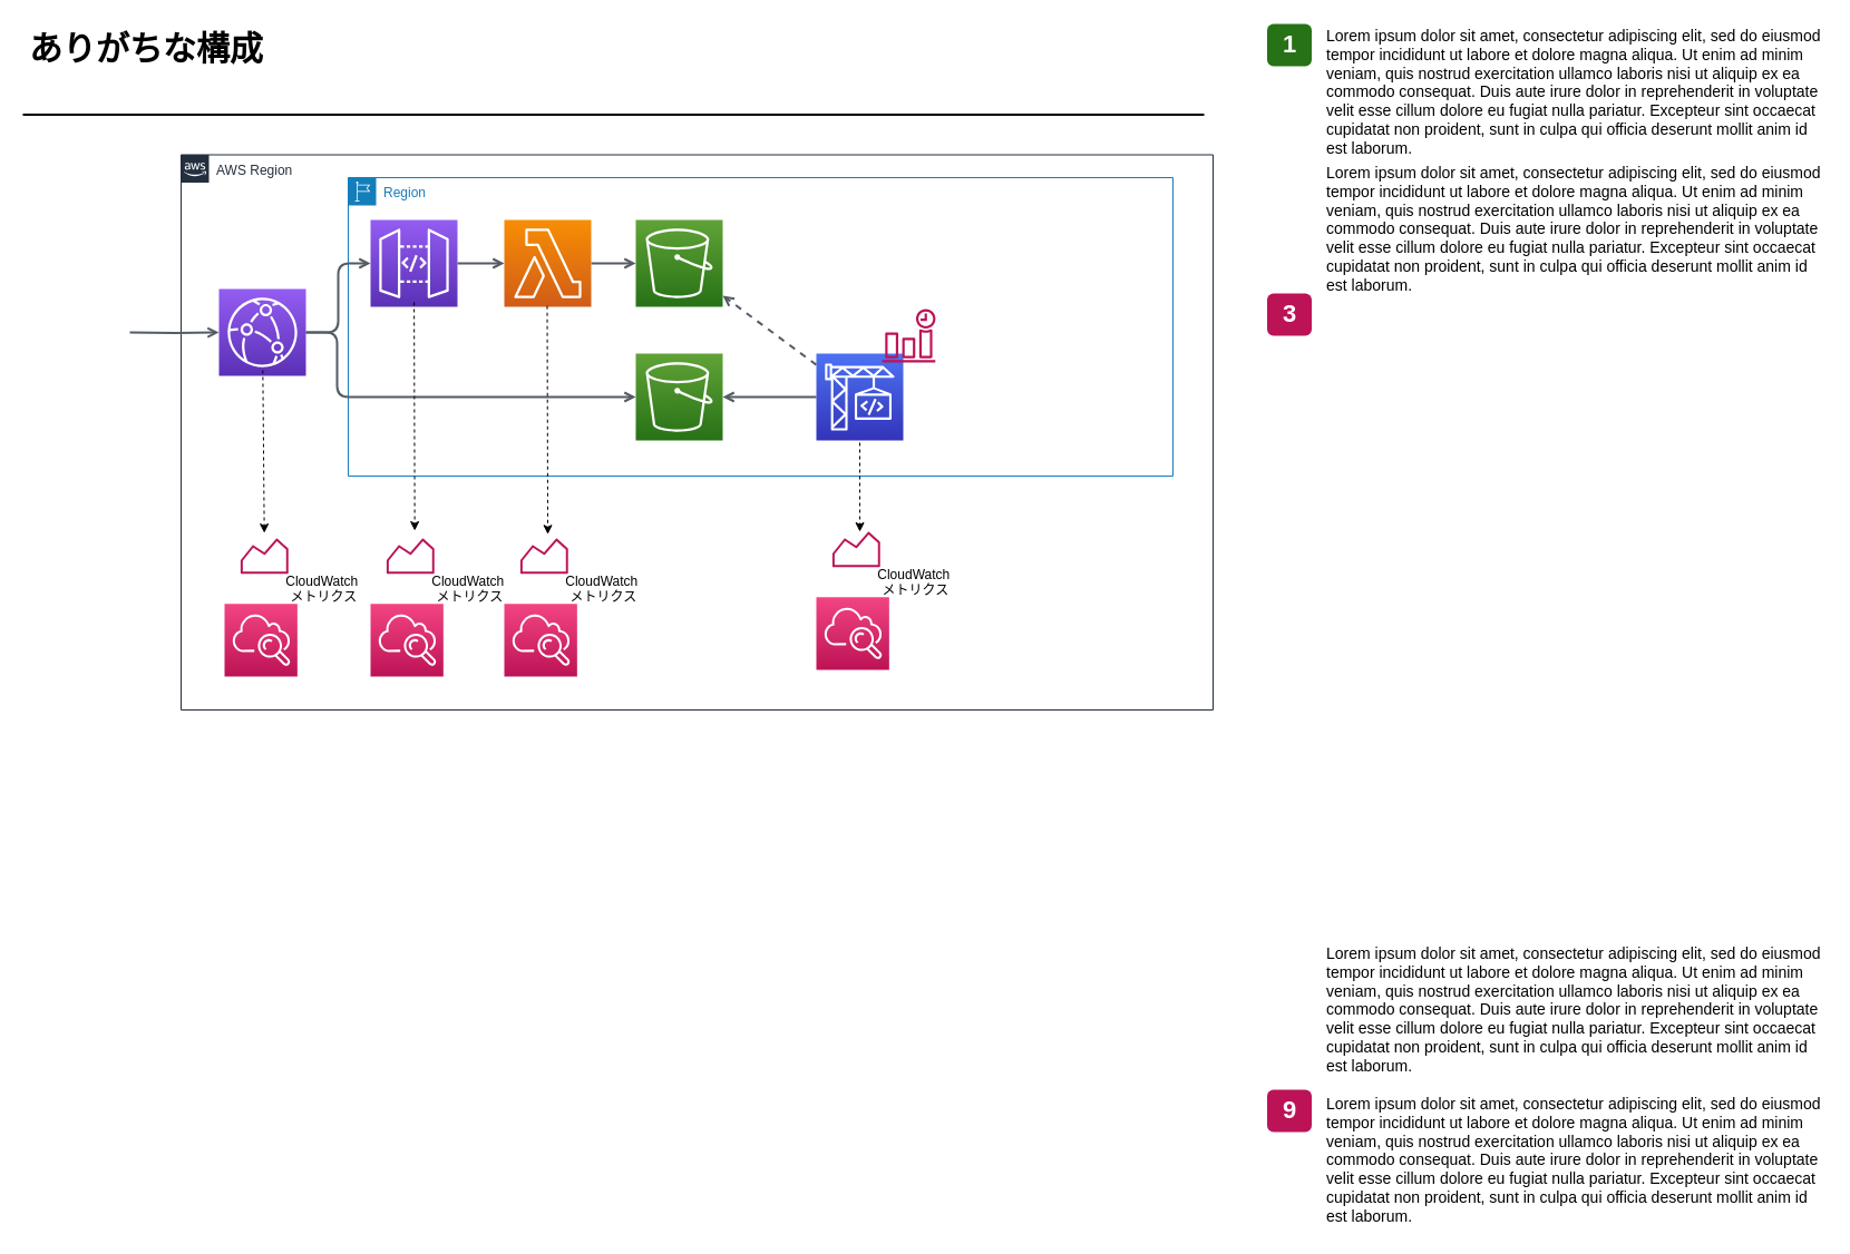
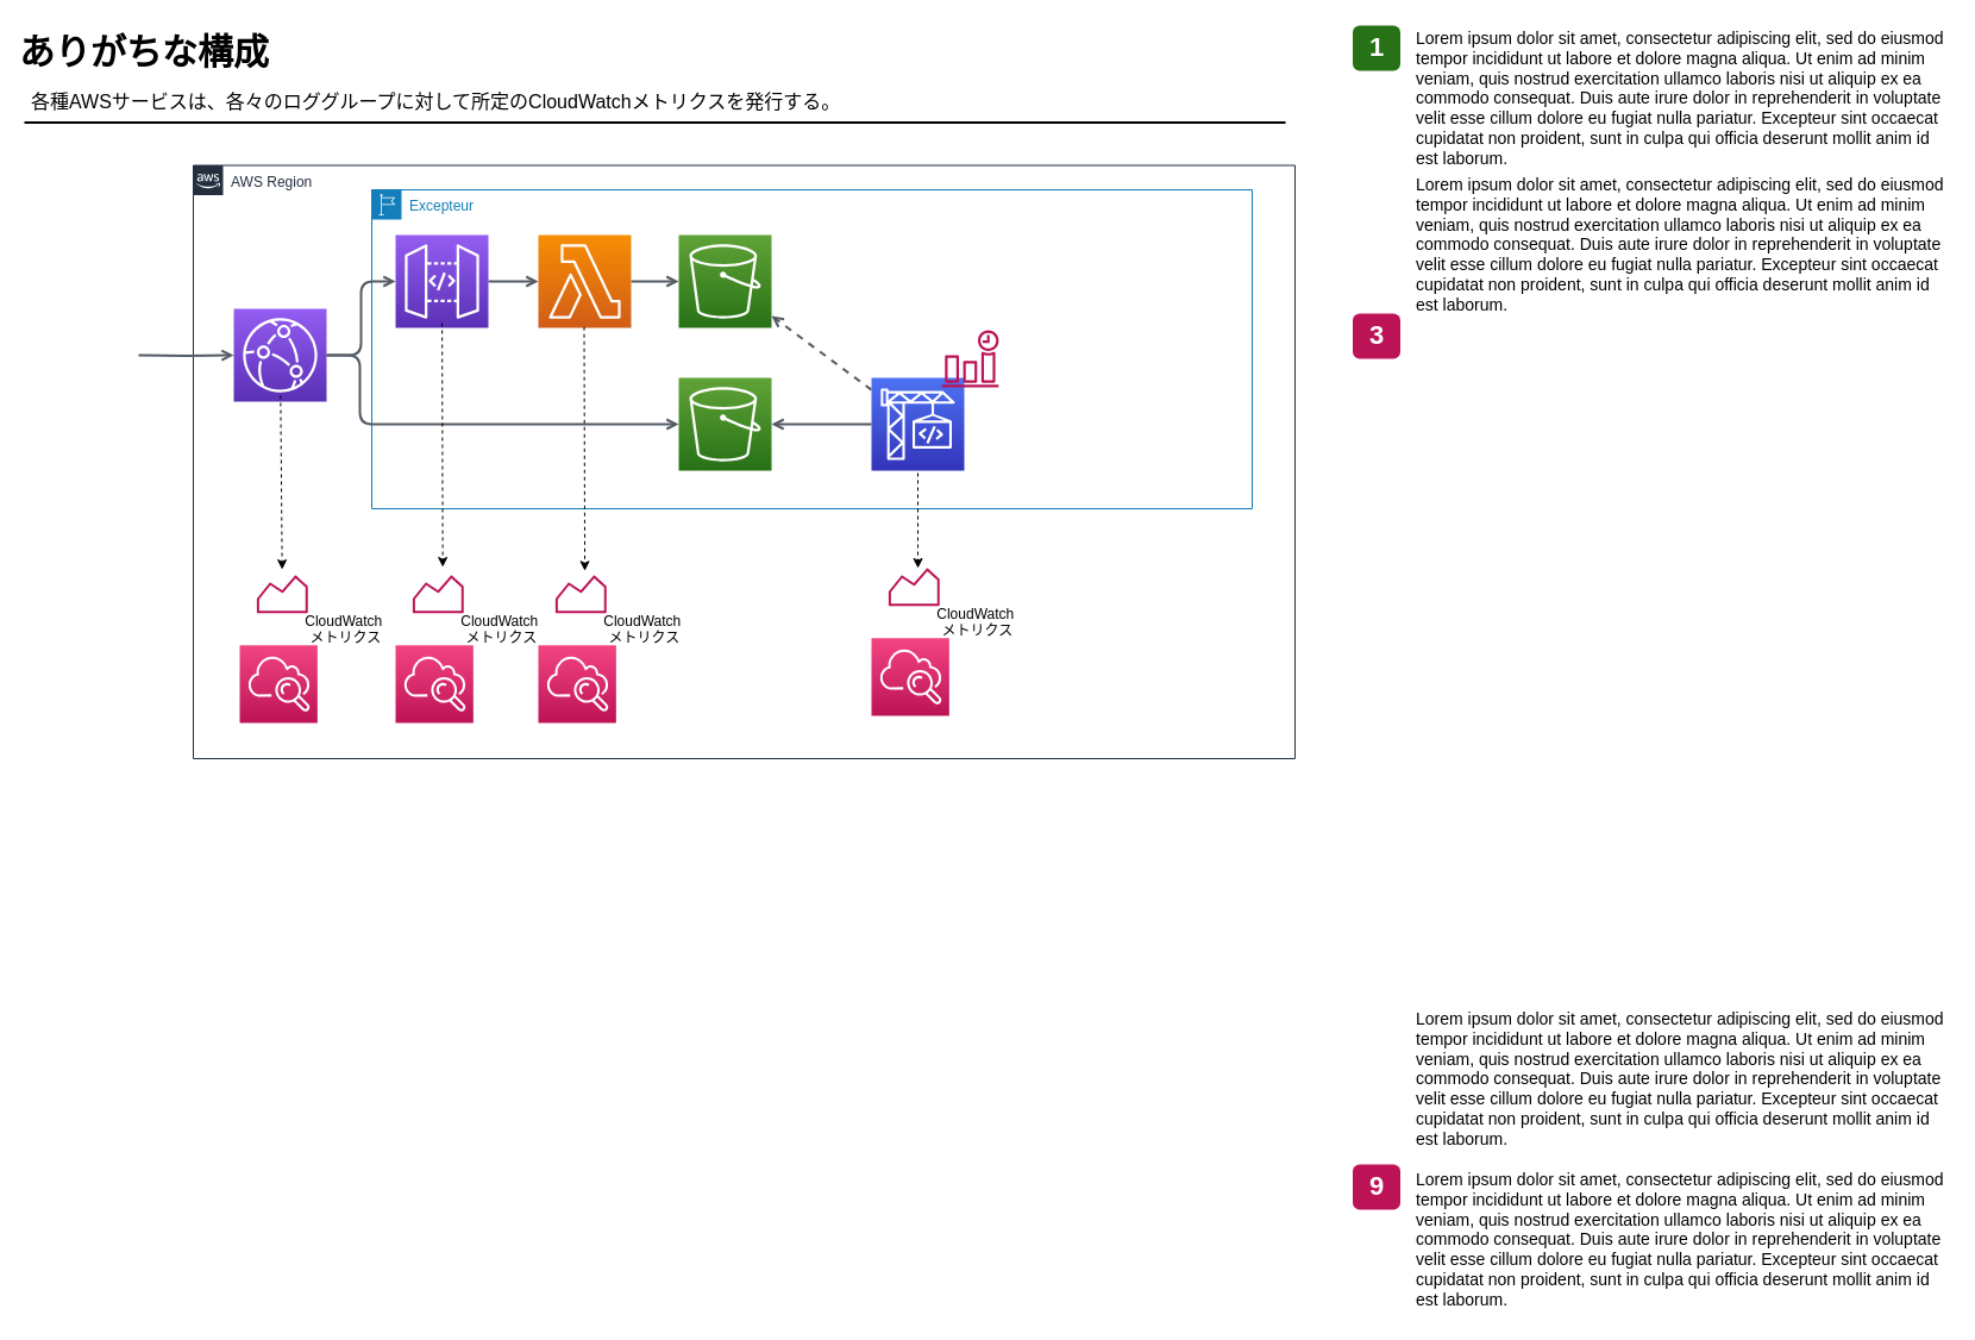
  <mxCell id="0" />
  <mxCell id="1" parent="0" />
  <mxCell id="2" value="AWS Region" style="points=[[0,0],[0.25,0],[0.5,0],[0.75,0],[1,0],[1,0.25],[1,0.5],[1,0.75],[1,1],[0.75,1],[0.5,1],[0.25,1],[0,1],[0,0.75],[0,0.5],[0,0.25]];outlineConnect=0;gradientColor=none;html=1;whiteSpace=wrap;fontSize=12;fontStyle=0;shape=mxgraph.aws4.group;grIcon=mxgraph.aws4.group_aws_cloud_alt;strokeColor=#232F3E;fillColor=none;verticalAlign=top;align=left;spacingLeft=30;fontColor=#232F3E;dashed=0;" parent="1" vertex="1"><mxGeometry x="162" y="138.5" width="926" height="498.5" as="geometry" /></mxCell>
- <mxCell id="3" value="Region" style="points=[[0,0],[0.25,0],[0.5,0],[0.75,0],[1,0],[1,0.25],[1,0.5],[1,0.75],[1,1],[0.75,1],[0.5,1],[0.25,1],[0,1],[0,0.75],[0,0.5],[0,0.25]];outlineConnect=0;gradientColor=none;html=1;whiteSpace=wrap;fontSize=12;fontStyle=0;shape=mxgraph.aws4.group;grIcon=mxgraph.aws4.group_region;strokeColor=#147EBA;fillColor=none;verticalAlign=top;align=left;spacingLeft=30;fontColor=#147EBA;dashed=0;" vertex="1" parent="1"><mxGeometry x="312" y="159" width="740" height="268" as="geometry" /></mxCell>
+ <mxCell id="3" value="Excepteur" style="points=[[0,0],[0.25,0],[0.5,0],[0.75,0],[1,0],[1,0.25],[1,0.5],[1,0.75],[1,1],[0.75,1],[0.5,1],[0.25,1],[0,1],[0,0.75],[0,0.5],[0,0.25]];outlineConnect=0;gradientColor=none;html=1;whiteSpace=wrap;fontSize=12;fontStyle=0;shape=mxgraph.aws4.group;grIcon=mxgraph.aws4.group_region;strokeColor=#147EBA;fillColor=none;verticalAlign=top;align=left;spacingLeft=30;fontColor=#147EBA;dashed=0;" vertex="1" parent="1"><mxGeometry x="312" y="159" width="740" height="268" as="geometry" /></mxCell>
  <mxCell id="4" style="edgeStyle=orthogonalEdgeStyle;rounded=0;orthogonalLoop=1;jettySize=auto;html=1;endArrow=open;endFill=0;strokeWidth=2;strokeColor=#545B64;startArrow=none;" parent="1" target="21" edge="1"><mxGeometry relative="1" as="geometry"><mxPoint x="116" y="298" as="sourcePoint" /><mxPoint x="212" y="324" as="targetPoint" /></mxGeometry></mxCell>
  <mxCell id="5" style="rounded=1;orthogonalLoop=1;jettySize=auto;html=1;endArrow=open;endFill=0;strokeWidth=2;strokeColor=#545B64;startArrow=none;edgeStyle=elbowEdgeStyle;" parent="1" source="21" target="20" edge="1"><mxGeometry relative="1" as="geometry"><mxPoint x="292" y="262" as="sourcePoint" /><mxPoint x="372" y="262" as="targetPoint" /></mxGeometry></mxCell>
  <mxCell id="6" style="edgeStyle=orthogonalEdgeStyle;rounded=0;orthogonalLoop=1;jettySize=auto;html=1;endArrow=open;endFill=0;strokeWidth=2;strokeColor=#545B64;startArrow=none;" parent="1" source="20" target="22" edge="1"><mxGeometry relative="1" as="geometry"><Array as="points"><mxPoint x="491" y="262" /></Array><mxPoint x="422" y="27" as="sourcePoint" /><mxPoint x="452" y="236" as="targetPoint" /></mxGeometry></mxCell>
  <mxCell id="7" value="" style="edgeStyle=orthogonalEdgeStyle;rounded=0;orthogonalLoop=1;jettySize=auto;html=1;endArrow=open;endFill=0;strokeWidth=2;strokeColor=#545B64;startArrow=none;" parent="1" source="22" target="19" edge="1"><mxGeometry relative="1" as="geometry"><mxPoint x="771" y="276" as="targetPoint" /><mxPoint x="530" y="236" as="sourcePoint" /></mxGeometry></mxCell>
  <mxCell id="8" style="edgeStyle=orthogonalEdgeStyle;rounded=0;orthogonalLoop=1;jettySize=auto;html=1;endArrow=open;endFill=0;strokeWidth=2;strokeColor=#545B64;startArrow=none;" parent="1" source="24" edge="1" target="25"><mxGeometry relative="1" as="geometry"><mxPoint x="860" y="235.5" as="targetPoint" /><mxPoint x="802" y="235.5" as="sourcePoint" /><Array as="points"><mxPoint x="771" y="346" /></Array></mxGeometry></mxCell>
- <mxCell id="9" value="ありがちな構成" style="text;html=1;resizable=0;points=[];autosize=1;align=left;verticalAlign=top;spacingTop=-4;fontSize=30;fontStyle=1" parent="1" vertex="1"><mxGeometry x="24" y="22.5" width="230" height="40" as="geometry" /></mxCell>
+ <mxCell id="9" value="ありがちな構成" style="text;html=1;resizable=0;points=[];autosize=1;align=left;verticalAlign=top;spacingTop=-4;fontSize=30;fontStyle=1" parent="1" vertex="1"><mxGeometry x="14" y="22.5" width="230" height="40" as="geometry" /></mxCell>
+ <mxCell id="10" value="各種AWSサービスは、各々のロググループに対して所定のCloudWatchメトリクスを発行する。" style="text;html=1;resizable=0;points=[];autosize=1;align=left;verticalAlign=top;spacingTop=-4;fontSize=16" parent="1" vertex="1"><mxGeometry x="24" y="72.5" width="690" height="20" as="geometry" /></mxCell>
  <mxCell id="11" value="" style="line;strokeWidth=2;html=1;fontSize=14;" parent="1" vertex="1"><mxGeometry x="20" y="97.5" width="1060" height="10" as="geometry" /></mxCell>
  <mxCell id="12" value="1" style="rounded=1;whiteSpace=wrap;html=1;fillColor=#277116;strokeColor=none;fontColor=#FFFFFF;fontStyle=1;fontSize=22;labelBackgroundColor=none;" parent="1" vertex="1"><mxGeometry x="1136.5" y="21" width="40" height="38" as="geometry" /></mxCell>
  <mxCell id="13" value="3" style="rounded=1;whiteSpace=wrap;html=1;fillColor=#bc1356;strokeColor=none;fontColor=#FFFFFF;fontStyle=1;fontSize=22;labelBackgroundColor=none;" parent="1" vertex="1"><mxGeometry x="1136.5" y="263" width="40" height="38" as="geometry" /></mxCell>
  <mxCell id="14" value="&lt;span&gt;Lorem ipsum dolor sit amet, consectetur adipiscing elit, sed do eiusmod tempor incididunt ut labore et dolore magna aliqua. Ut enim ad minim veniam, quis nostrud exercitation ullamco laboris nisi ut aliquip ex ea commodo consequat. Duis aute irure dolor in reprehenderit in voluptate velit esse cillum dolore eu fugiat nulla pariatur. Excepteur sint occaecat cupidatat non proident, sunt in culpa qui officia deserunt mollit anim id est laborum.&lt;/span&gt;&lt;br&gt;" style="text;html=1;align=left;verticalAlign=top;spacingTop=-4;fontSize=14;labelBackgroundColor=none;whiteSpace=wrap;" parent="1" vertex="1"><mxGeometry x="1188" y="20.5" width="449" height="118" as="geometry" /></mxCell>
  <mxCell id="15" value="&lt;span&gt;Lorem ipsum dolor sit amet, consectetur adipiscing elit, sed do eiusmod tempor incididunt ut labore et dolore magna aliqua. Ut enim ad minim veniam, quis nostrud exercitation ullamco laboris nisi ut aliquip ex ea commodo consequat. Duis aute irure dolor in reprehenderit in voluptate velit esse cillum dolore eu fugiat nulla pariatur. Excepteur sint occaecat cupidatat non proident, sunt in culpa qui officia deserunt mollit anim id est laborum.&lt;/span&gt;&lt;br&gt;" style="text;html=1;align=left;verticalAlign=top;spacingTop=-4;fontSize=14;labelBackgroundColor=none;whiteSpace=wrap;" parent="1" vertex="1"><mxGeometry x="1187.5" y="143.5" width="450" height="115" as="geometry" /></mxCell>
  <mxCell id="16" value="&lt;span&gt;Lorem ipsum dolor sit amet, consectetur adipiscing elit, sed do eiusmod tempor incididunt ut labore et dolore magna aliqua. Ut enim ad minim veniam, quis nostrud exercitation ullamco laboris nisi ut aliquip ex ea commodo consequat. Duis aute irure dolor in reprehenderit in voluptate velit esse cillum dolore eu fugiat nulla pariatur. Excepteur sint occaecat cupidatat non proident, sunt in culpa qui officia deserunt mollit anim id est laborum.&lt;/span&gt;&lt;br&gt;" style="text;html=1;align=left;verticalAlign=top;spacingTop=-4;fontSize=14;labelBackgroundColor=none;whiteSpace=wrap;" parent="1" vertex="1"><mxGeometry x="1188" y="844.5" width="449" height="124" as="geometry" /></mxCell>
  <mxCell id="17" value="9" style="rounded=1;whiteSpace=wrap;html=1;fillColor=#bc1356;strokeColor=none;fontColor=#FFFFFF;fontStyle=1;fontSize=22;labelBackgroundColor=none;" parent="1" vertex="1"><mxGeometry x="1136.5" y="978" width="40" height="38" as="geometry" /></mxCell>
  <mxCell id="18" value="&lt;span&gt;Lorem ipsum dolor sit amet, consectetur adipiscing elit, sed do eiusmod tempor incididunt ut labore et dolore magna aliqua. Ut enim ad minim veniam, quis nostrud exercitation ullamco laboris nisi ut aliquip ex ea commodo consequat. Duis aute irure dolor in reprehenderit in voluptate velit esse cillum dolore eu fugiat nulla pariatur. Excepteur sint occaecat cupidatat non proident, sunt in culpa qui officia deserunt mollit anim id est laborum.&lt;/span&gt;&lt;br&gt;" style="text;html=1;align=left;verticalAlign=top;spacingTop=-4;fontSize=14;labelBackgroundColor=none;whiteSpace=wrap;" parent="1" vertex="1"><mxGeometry x="1188" y="979.5" width="449" height="124" as="geometry" /></mxCell>
  <mxCell id="19" value="" style="outlineConnect=0;fontColor=#232F3E;gradientColor=#60A337;gradientDirection=north;fillColor=#277116;strokeColor=#ffffff;dashed=0;verticalLabelPosition=bottom;verticalAlign=top;align=center;html=1;fontSize=12;fontStyle=0;aspect=fixed;shape=mxgraph.aws4.resourceIcon;resIcon=mxgraph.aws4.s3;labelBackgroundColor=#ffffff;" parent="1" vertex="1"><mxGeometry x="570" y="197" width="78" height="78" as="geometry" /></mxCell>
  <mxCell id="20" value="" style="outlineConnect=0;fontColor=#232F3E;gradientColor=#945DF2;gradientDirection=north;fillColor=#5A30B5;strokeColor=#ffffff;dashed=0;verticalLabelPosition=bottom;verticalAlign=top;align=center;html=1;fontSize=12;fontStyle=0;aspect=fixed;shape=mxgraph.aws4.resourceIcon;resIcon=mxgraph.aws4.api_gateway;" vertex="1" parent="1"><mxGeometry x="332" y="197" width="78" height="78" as="geometry" /></mxCell>
  <mxCell id="21" value="" style="outlineConnect=0;fontColor=#232F3E;gradientColor=#945DF2;gradientDirection=north;fillColor=#5A30B5;strokeColor=#ffffff;dashed=0;verticalLabelPosition=bottom;verticalAlign=top;align=center;html=1;fontSize=12;fontStyle=0;aspect=fixed;shape=mxgraph.aws4.resourceIcon;resIcon=mxgraph.aws4.cloudfront;" vertex="1" parent="1"><mxGeometry x="196" y="259" width="78" height="78" as="geometry" /></mxCell>
  <mxCell id="22" value="" style="outlineConnect=0;fontColor=#232F3E;gradientColor=#F78E04;gradientDirection=north;fillColor=#D05C17;strokeColor=#ffffff;dashed=0;verticalLabelPosition=bottom;verticalAlign=top;align=center;html=1;fontSize=12;fontStyle=0;aspect=fixed;shape=mxgraph.aws4.resourceIcon;resIcon=mxgraph.aws4.lambda;" vertex="1" parent="1"><mxGeometry x="452" y="197" width="78" height="78" as="geometry" /></mxCell>
  <mxCell id="23" style="rounded=0;orthogonalLoop=1;jettySize=auto;html=1;endArrow=open;endFill=0;strokeWidth=2;strokeColor=#545B64;startArrow=none;dashed=1;" edge="1" parent="1" source="24" target="19"><mxGeometry relative="1" as="geometry"><mxPoint x="666" y="275" as="targetPoint" /><mxPoint x="666" y="119" as="sourcePoint" /></mxGeometry></mxCell>
  <mxCell id="24" value="" style="outlineConnect=0;fontColor=#232F3E;gradientColor=#4D72F3;gradientDirection=north;fillColor=#3334B9;strokeColor=#ffffff;dashed=0;verticalLabelPosition=bottom;verticalAlign=top;align=center;html=1;fontSize=12;fontStyle=0;aspect=fixed;shape=mxgraph.aws4.resourceIcon;resIcon=mxgraph.aws4.codebuild;" vertex="1" parent="1"><mxGeometry x="732" y="317" width="78" height="78" as="geometry" /></mxCell>
  <mxCell id="25" value="" style="outlineConnect=0;fontColor=#232F3E;gradientColor=#60A337;gradientDirection=north;fillColor=#277116;strokeColor=#ffffff;dashed=0;verticalLabelPosition=bottom;verticalAlign=top;align=center;html=1;fontSize=12;fontStyle=0;aspect=fixed;shape=mxgraph.aws4.resourceIcon;resIcon=mxgraph.aws4.s3;labelBackgroundColor=#ffffff;" vertex="1" parent="1"><mxGeometry x="570" y="317" width="78" height="78" as="geometry" /></mxCell>
  <mxCell id="26" value="" style="outlineConnect=0;fontColor=#232F3E;gradientColor=none;fillColor=#BC1356;strokeColor=none;dashed=0;verticalLabelPosition=bottom;verticalAlign=top;align=center;html=1;fontSize=12;fontStyle=0;aspect=fixed;pointerEvents=1;shape=mxgraph.aws4.event_time_based;" vertex="1" parent="1"><mxGeometry x="791" y="277" width="48" height="48" as="geometry" /></mxCell>
  <mxCell id="27" style="rounded=1;orthogonalLoop=1;jettySize=auto;html=1;endArrow=open;endFill=0;strokeWidth=2;strokeColor=#545B64;startArrow=none;edgeStyle=orthogonalEdgeStyle;" edge="1" parent="1" source="21" target="25"><mxGeometry relative="1" as="geometry"><mxPoint x="284" y="290.221" as="sourcePoint" /><mxPoint x="342" y="263.779" as="targetPoint" /><Array as="points"><mxPoint x="302" y="298" /><mxPoint x="302" y="356" /></Array></mxGeometry></mxCell>
  <mxCell id="28" style="edgeStyle=orthogonalEdgeStyle;rounded=1;orthogonalLoop=1;jettySize=auto;html=1;exitX=0.5;exitY=1;exitDx=0;exitDy=0;dashed=1;" edge="1" parent="1" source="2" target="2"><mxGeometry relative="1" as="geometry" /></mxCell>
  <mxCell id="29" value="" style="group" vertex="1" connectable="0" parent="1"><mxGeometry x="201" y="483" width="143" height="124" as="geometry" /></mxCell>
  <mxCell id="30" value="" style="outlineConnect=0;fontColor=#232F3E;gradientColor=none;fillColor=#BC1356;strokeColor=none;dashed=0;verticalLabelPosition=bottom;verticalAlign=top;align=center;html=1;fontSize=12;fontStyle=0;aspect=fixed;pointerEvents=1;shape=mxgraph.aws4.monitoring;" vertex="1" parent="29"><mxGeometry x="14.413" width="42.814" height="31.838" as="geometry" /></mxCell>
  <mxCell id="31" value="" style="outlineConnect=0;fontColor=#232F3E;gradientColor=#F34482;gradientDirection=north;fillColor=#BC1356;strokeColor=#ffffff;dashed=0;verticalLabelPosition=bottom;verticalAlign=top;align=center;html=1;fontSize=12;fontStyle=0;aspect=fixed;shape=mxgraph.aws4.resourceIcon;resIcon=mxgraph.aws4.cloudwatch;" vertex="1" parent="29"><mxGeometry y="58.649" width="65.351" height="65.351" as="geometry" /></mxCell>
  <mxCell id="32" value="CloudWatch &#10;メトリクス" style="text;strokeColor=none;fillColor=none;align=center;verticalAlign=middle;rounded=0;spacing=0;" vertex="1" parent="29"><mxGeometry x="35.844" y="31.838" width="107.156" height="26.811" as="geometry" /></mxCell>
  <mxCell id="33" value="" style="endArrow=classic;html=1;dashed=1;" edge="1" parent="1"><mxGeometry width="50" height="50" relative="1" as="geometry"><mxPoint x="235.353" y="332" as="sourcePoint" /><mxPoint x="236.676" y="478.095" as="targetPoint" /></mxGeometry></mxCell>
  <mxCell id="34" value="" style="group" vertex="1" connectable="0" parent="1"><mxGeometry x="332" y="483" width="143" height="124" as="geometry" /></mxCell>
  <mxCell id="35" value="" style="outlineConnect=0;fontColor=#232F3E;gradientColor=none;fillColor=#BC1356;strokeColor=none;dashed=0;verticalLabelPosition=bottom;verticalAlign=top;align=center;html=1;fontSize=12;fontStyle=0;aspect=fixed;pointerEvents=1;shape=mxgraph.aws4.monitoring;" vertex="1" parent="34"><mxGeometry x="14.413" width="42.814" height="31.838" as="geometry" /></mxCell>
  <mxCell id="36" value="" style="outlineConnect=0;fontColor=#232F3E;gradientColor=#F34482;gradientDirection=north;fillColor=#BC1356;strokeColor=#ffffff;dashed=0;verticalLabelPosition=bottom;verticalAlign=top;align=center;html=1;fontSize=12;fontStyle=0;aspect=fixed;shape=mxgraph.aws4.resourceIcon;resIcon=mxgraph.aws4.cloudwatch;" vertex="1" parent="34"><mxGeometry y="58.649" width="65.351" height="65.351" as="geometry" /></mxCell>
  <mxCell id="37" value="CloudWatch &#10;メトリクス" style="text;strokeColor=none;fillColor=none;align=center;verticalAlign=middle;rounded=0;spacing=0;" vertex="1" parent="34"><mxGeometry x="35.844" y="31.838" width="107.156" height="26.811" as="geometry" /></mxCell>
  <mxCell id="38" value="" style="endArrow=classic;html=1;dashed=1;" edge="1" parent="1"><mxGeometry width="50" height="50" relative="1" as="geometry"><mxPoint x="371.106" y="271" as="sourcePoint" /><mxPoint x="371.666" y="476.005" as="targetPoint" /></mxGeometry></mxCell>
  <mxCell id="39" value="" style="group" vertex="1" connectable="0" parent="1"><mxGeometry x="452" y="483" width="143" height="124" as="geometry" /></mxCell>
  <mxCell id="40" value="" style="outlineConnect=0;fontColor=#232F3E;gradientColor=none;fillColor=#BC1356;strokeColor=none;dashed=0;verticalLabelPosition=bottom;verticalAlign=top;align=center;html=1;fontSize=12;fontStyle=0;aspect=fixed;pointerEvents=1;shape=mxgraph.aws4.monitoring;" vertex="1" parent="39"><mxGeometry x="14.413" width="42.814" height="31.838" as="geometry" /></mxCell>
  <mxCell id="41" value="" style="outlineConnect=0;fontColor=#232F3E;gradientColor=#F34482;gradientDirection=north;fillColor=#BC1356;strokeColor=#ffffff;dashed=0;verticalLabelPosition=bottom;verticalAlign=top;align=center;html=1;fontSize=12;fontStyle=0;aspect=fixed;shape=mxgraph.aws4.resourceIcon;resIcon=mxgraph.aws4.cloudwatch;" vertex="1" parent="39"><mxGeometry y="58.649" width="65.351" height="65.351" as="geometry" /></mxCell>
  <mxCell id="42" value="CloudWatch &#10;メトリクス" style="text;strokeColor=none;fillColor=none;align=center;verticalAlign=middle;rounded=0;spacing=0;" vertex="1" parent="39"><mxGeometry x="35.844" y="31.838" width="107.156" height="26.811" as="geometry" /></mxCell>
  <mxCell id="43" value="" style="endArrow=classic;html=1;dashed=1;" edge="1" parent="1"><mxGeometry width="50" height="50" relative="1" as="geometry"><mxPoint x="490.496" y="274.25" as="sourcePoint" /><mxPoint x="491.056" y="479.255" as="targetPoint" /></mxGeometry></mxCell>
  <mxCell id="44" style="edgeStyle=orthogonalEdgeStyle;rounded=1;orthogonalLoop=1;jettySize=auto;html=1;exitX=0.5;exitY=1;exitDx=0;exitDy=0;dashed=1;" edge="1" parent="1"><mxGeometry relative="1" as="geometry"><mxPoint x="905" y="631" as="sourcePoint" /><mxPoint x="905" y="631" as="targetPoint" /></mxGeometry></mxCell>
  <mxCell id="45" value="" style="group" vertex="1" connectable="0" parent="1"><mxGeometry x="732" y="477" width="143" height="124" as="geometry" /></mxCell>
  <mxCell id="46" value="" style="outlineConnect=0;fontColor=#232F3E;gradientColor=none;fillColor=#BC1356;strokeColor=none;dashed=0;verticalLabelPosition=bottom;verticalAlign=top;align=center;html=1;fontSize=12;fontStyle=0;aspect=fixed;pointerEvents=1;shape=mxgraph.aws4.monitoring;" vertex="1" parent="45"><mxGeometry x="14.413" width="42.814" height="31.838" as="geometry" /></mxCell>
  <mxCell id="47" value="" style="outlineConnect=0;fontColor=#232F3E;gradientColor=#F34482;gradientDirection=north;fillColor=#BC1356;strokeColor=#ffffff;dashed=0;verticalLabelPosition=bottom;verticalAlign=top;align=center;html=1;fontSize=12;fontStyle=0;aspect=fixed;shape=mxgraph.aws4.resourceIcon;resIcon=mxgraph.aws4.cloudwatch;" vertex="1" parent="45"><mxGeometry y="58.649" width="65.351" height="65.351" as="geometry" /></mxCell>
  <mxCell id="48" value="CloudWatch &#10;メトリクス" style="text;strokeColor=none;fillColor=none;align=center;verticalAlign=middle;rounded=0;spacing=0;" vertex="1" parent="45"><mxGeometry x="35.844" y="31.838" width="107.156" height="26.811" as="geometry" /></mxCell>
  <mxCell id="49" value="" style="endArrow=classic;html=1;dashed=1;" edge="1" parent="1"><mxGeometry width="50" height="50" relative="1" as="geometry"><mxPoint x="771" y="397" as="sourcePoint" /><mxPoint x="771.056" y="477.005" as="targetPoint" /></mxGeometry></mxCell>
